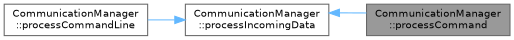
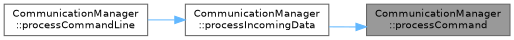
  digraph {
    rankdir=RL
    node [color=grey40 fillcolor=white fontname=Helvetica fontsize=10 shape=box style=filled]
    edge [color=steelblue1 dir=back fontname=Helvetica fontsize=10 labelfontname=Helvetica labelfontsize=10 style=solid]
    n1 [color=gray40 fillcolor=grey60 fontcolor=black height=0.2 label="CommunicationManager\l::processCommand" width=0.4]
    n2 [height=0.2 label="CommunicationManager\l::processIncomingData" width=0.4]
    n3 [height=0.2 label="CommunicationManager\l::processCommandLine" width=0.4]
-   n2 -> n1
+   n1 -> n2
    n2 -> n3
  }
